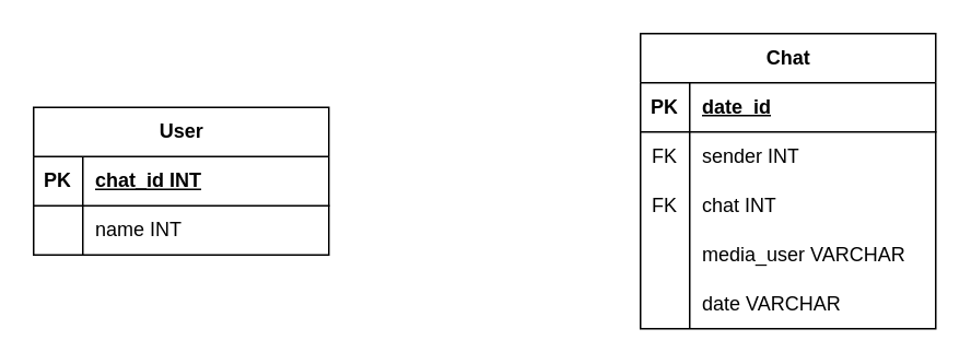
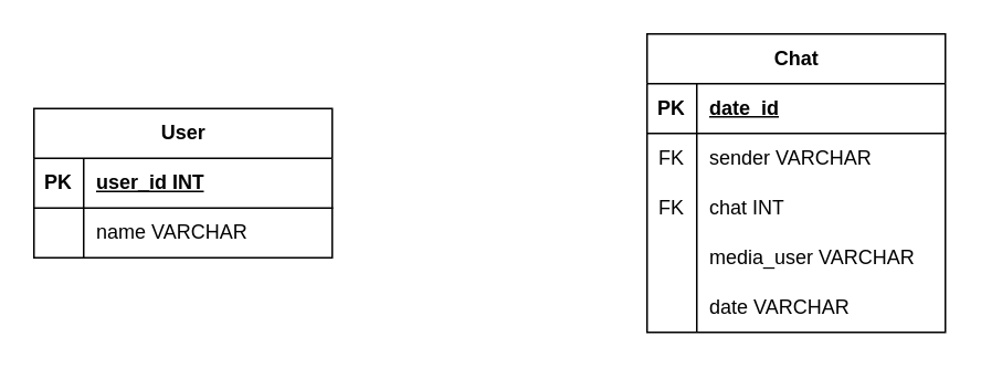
  <mxCell id="0" />
  <mxCell id="1" parent="0" />
  <mxCell id="2" value="User" style="shape=table;startSize=30;container=1;collapsible=1;childLayout=tableLayout;fixedRows=1;rowLines=0;fontStyle=1;align=center;resizeLast=1;html=1;" vertex="1" parent="1"><mxGeometry x="20" y="65" width="180" height="90" as="geometry" /></mxCell>
  <mxCell id="3" value="" style="shape=tableRow;horizontal=0;startSize=0;swimlaneHead=0;swimlaneBody=0;fillColor=none;collapsible=0;dropTarget=0;points=[[0,0.5],[1,0.5]];portConstraint=eastwest;top=0;left=0;right=0;bottom=1;" vertex="1" parent="2"><mxGeometry y="30" width="180" height="30" as="geometry" /></mxCell>
  <mxCell id="4" value="PK" style="shape=partialRectangle;connectable=0;fillColor=none;top=0;left=0;bottom=0;right=0;fontStyle=1;overflow=hidden;whiteSpace=wrap;html=1;" vertex="1" parent="3"><mxGeometry width="30" height="30" as="geometry"><mxRectangle width="30" height="30" as="alternateBounds" /></mxGeometry></mxCell>
- <mxCell id="5" value="chat_id INT" style="shape=partialRectangle;connectable=0;fillColor=none;top=0;left=0;bottom=0;right=0;align=left;spacingLeft=6;fontStyle=5;overflow=hidden;whiteSpace=wrap;html=1;" vertex="1" parent="3"><mxGeometry x="30" width="150" height="30" as="geometry"><mxRectangle width="150" height="30" as="alternateBounds" /></mxGeometry></mxCell>
+ <mxCell id="5" value="user_id INT" style="shape=partialRectangle;connectable=0;fillColor=none;top=0;left=0;bottom=0;right=0;align=left;spacingLeft=6;fontStyle=5;overflow=hidden;whiteSpace=wrap;html=1;" vertex="1" parent="3"><mxGeometry x="30" width="150" height="30" as="geometry"><mxRectangle width="150" height="30" as="alternateBounds" /></mxGeometry></mxCell>
  <mxCell id="6" value="" style="shape=tableRow;horizontal=0;startSize=0;swimlaneHead=0;swimlaneBody=0;fillColor=none;collapsible=0;dropTarget=0;points=[[0,0.5],[1,0.5]];portConstraint=eastwest;top=0;left=0;right=0;bottom=0;" vertex="1" parent="2"><mxGeometry y="60" width="180" height="30" as="geometry" /></mxCell>
  <mxCell id="7" value="" style="shape=partialRectangle;connectable=0;fillColor=none;top=0;left=0;bottom=0;right=0;editable=1;overflow=hidden;whiteSpace=wrap;html=1;" vertex="1" parent="6"><mxGeometry width="30" height="30" as="geometry"><mxRectangle width="30" height="30" as="alternateBounds" /></mxGeometry></mxCell>
- <mxCell id="8" value="name INT" style="shape=partialRectangle;connectable=0;fillColor=none;top=0;left=0;bottom=0;right=0;align=left;spacingLeft=6;overflow=hidden;whiteSpace=wrap;html=1;" vertex="1" parent="6"><mxGeometry x="30" width="150" height="30" as="geometry"><mxRectangle width="150" height="30" as="alternateBounds" /></mxGeometry></mxCell>
+ <mxCell id="8" value="name VARCHAR" style="shape=partialRectangle;connectable=0;fillColor=none;top=0;left=0;bottom=0;right=0;align=left;spacingLeft=6;overflow=hidden;whiteSpace=wrap;html=1;" vertex="1" parent="6"><mxGeometry x="30" width="150" height="30" as="geometry"><mxRectangle width="150" height="30" as="alternateBounds" /></mxGeometry></mxCell>
  <mxCell id="9" value="Chat" style="shape=table;startSize=30;container=1;collapsible=1;childLayout=tableLayout;fixedRows=1;rowLines=0;fontStyle=1;align=center;resizeLast=1;html=1;" vertex="1" parent="1"><mxGeometry x="390" y="20" width="180" height="180" as="geometry" /></mxCell>
  <mxCell id="10" value="" style="shape=tableRow;horizontal=0;startSize=0;swimlaneHead=0;swimlaneBody=0;fillColor=none;collapsible=0;dropTarget=0;points=[[0,0.5],[1,0.5]];portConstraint=eastwest;top=0;left=0;right=0;bottom=1;" vertex="1" parent="9"><mxGeometry y="30" width="180" height="30" as="geometry" /></mxCell>
  <mxCell id="11" value="PK" style="shape=partialRectangle;connectable=0;fillColor=none;top=0;left=0;bottom=0;right=0;fontStyle=1;overflow=hidden;whiteSpace=wrap;html=1;" vertex="1" parent="10"><mxGeometry width="30" height="30" as="geometry"><mxRectangle width="30" height="30" as="alternateBounds" /></mxGeometry></mxCell>
  <mxCell id="12" value="date_id" style="shape=partialRectangle;connectable=0;fillColor=none;top=0;left=0;bottom=0;right=0;align=left;spacingLeft=6;fontStyle=5;overflow=hidden;whiteSpace=wrap;html=1;" vertex="1" parent="10"><mxGeometry x="30" width="150" height="30" as="geometry"><mxRectangle width="150" height="30" as="alternateBounds" /></mxGeometry></mxCell>
  <mxCell id="13" value="" style="shape=tableRow;horizontal=0;startSize=0;swimlaneHead=0;swimlaneBody=0;fillColor=none;collapsible=0;dropTarget=0;points=[[0,0.5],[1,0.5]];portConstraint=eastwest;top=0;left=0;right=0;bottom=0;" vertex="1" parent="9"><mxGeometry y="60" width="180" height="30" as="geometry" /></mxCell>
  <mxCell id="14" value="FK" style="shape=partialRectangle;connectable=0;fillColor=none;top=0;left=0;bottom=0;right=0;editable=1;overflow=hidden;whiteSpace=wrap;html=1;" vertex="1" parent="13"><mxGeometry width="30" height="30" as="geometry"><mxRectangle width="30" height="30" as="alternateBounds" /></mxGeometry></mxCell>
- <mxCell id="15" value="sender INT" style="shape=partialRectangle;connectable=0;fillColor=none;top=0;left=0;bottom=0;right=0;align=left;spacingLeft=6;overflow=hidden;whiteSpace=wrap;html=1;" vertex="1" parent="13"><mxGeometry x="30" width="150" height="30" as="geometry"><mxRectangle width="150" height="30" as="alternateBounds" /></mxGeometry></mxCell>
+ <mxCell id="15" value="sender VARCHAR" style="shape=partialRectangle;connectable=0;fillColor=none;top=0;left=0;bottom=0;right=0;align=left;spacingLeft=6;overflow=hidden;whiteSpace=wrap;html=1;" vertex="1" parent="13"><mxGeometry x="30" width="150" height="30" as="geometry"><mxRectangle width="150" height="30" as="alternateBounds" /></mxGeometry></mxCell>
  <mxCell id="16" value="" style="shape=tableRow;horizontal=0;startSize=0;swimlaneHead=0;swimlaneBody=0;fillColor=none;collapsible=0;dropTarget=0;points=[[0,0.5],[1,0.5]];portConstraint=eastwest;top=0;left=0;right=0;bottom=0;" vertex="1" parent="9"><mxGeometry y="90" width="180" height="30" as="geometry" /></mxCell>
  <mxCell id="17" value="FK" style="shape=partialRectangle;connectable=0;fillColor=none;top=0;left=0;bottom=0;right=0;editable=1;overflow=hidden;whiteSpace=wrap;html=1;" vertex="1" parent="16"><mxGeometry width="30" height="30" as="geometry"><mxRectangle width="30" height="30" as="alternateBounds" /></mxGeometry></mxCell>
  <mxCell id="18" value="chat INT" style="shape=partialRectangle;connectable=0;fillColor=none;top=0;left=0;bottom=0;right=0;align=left;spacingLeft=6;overflow=hidden;whiteSpace=wrap;html=1;" vertex="1" parent="16"><mxGeometry x="30" width="150" height="30" as="geometry"><mxRectangle width="150" height="30" as="alternateBounds" /></mxGeometry></mxCell>
  <mxCell id="19" value="" style="shape=tableRow;horizontal=0;startSize=0;swimlaneHead=0;swimlaneBody=0;fillColor=none;collapsible=0;dropTarget=0;points=[[0,0.5],[1,0.5]];portConstraint=eastwest;top=0;left=0;right=0;bottom=0;" vertex="1" parent="9"><mxGeometry y="120" width="180" height="30" as="geometry" /></mxCell>
  <mxCell id="20" value="" style="shape=partialRectangle;connectable=0;fillColor=none;top=0;left=0;bottom=0;right=0;editable=1;overflow=hidden;whiteSpace=wrap;html=1;" vertex="1" parent="19"><mxGeometry width="30" height="30" as="geometry"><mxRectangle width="30" height="30" as="alternateBounds" /></mxGeometry></mxCell>
  <mxCell id="21" value="media_user VARCHAR" style="shape=partialRectangle;connectable=0;fillColor=none;top=0;left=0;bottom=0;right=0;align=left;spacingLeft=6;overflow=hidden;whiteSpace=wrap;html=1;" vertex="1" parent="19"><mxGeometry x="30" width="150" height="30" as="geometry"><mxRectangle width="150" height="30" as="alternateBounds" /></mxGeometry></mxCell>
  <mxCell id="22" value="" style="shape=tableRow;horizontal=0;startSize=0;swimlaneHead=0;swimlaneBody=0;fillColor=none;collapsible=0;dropTarget=0;points=[[0,0.5],[1,0.5]];portConstraint=eastwest;top=0;left=0;right=0;bottom=0;" vertex="1" parent="9"><mxGeometry y="150" width="180" height="30" as="geometry" /></mxCell>
  <mxCell id="23" value="" style="shape=partialRectangle;connectable=0;fillColor=none;top=0;left=0;bottom=0;right=0;editable=1;overflow=hidden;whiteSpace=wrap;html=1;" vertex="1" parent="22"><mxGeometry width="30" height="30" as="geometry"><mxRectangle width="30" height="30" as="alternateBounds" /></mxGeometry></mxCell>
  <mxCell id="24" value="date VARCHAR" style="shape=partialRectangle;connectable=0;fillColor=none;top=0;left=0;bottom=0;right=0;align=left;spacingLeft=6;overflow=hidden;whiteSpace=wrap;html=1;" vertex="1" parent="22"><mxGeometry x="30" width="150" height="30" as="geometry"><mxRectangle width="150" height="30" as="alternateBounds" /></mxGeometry></mxCell>
